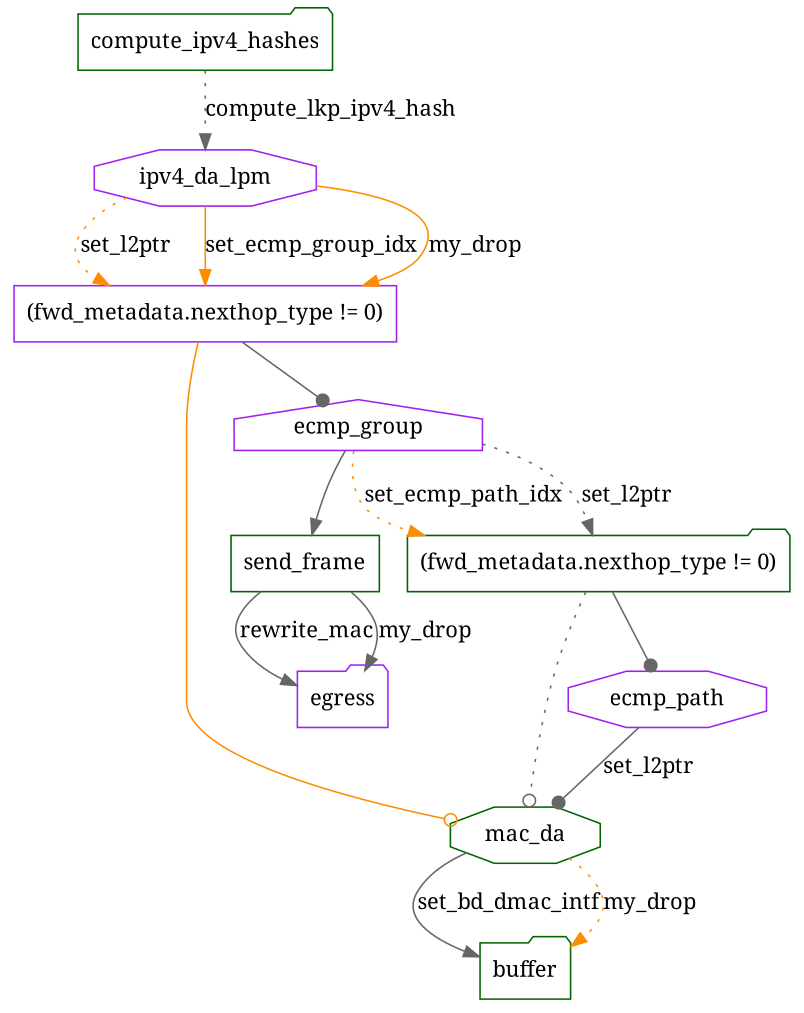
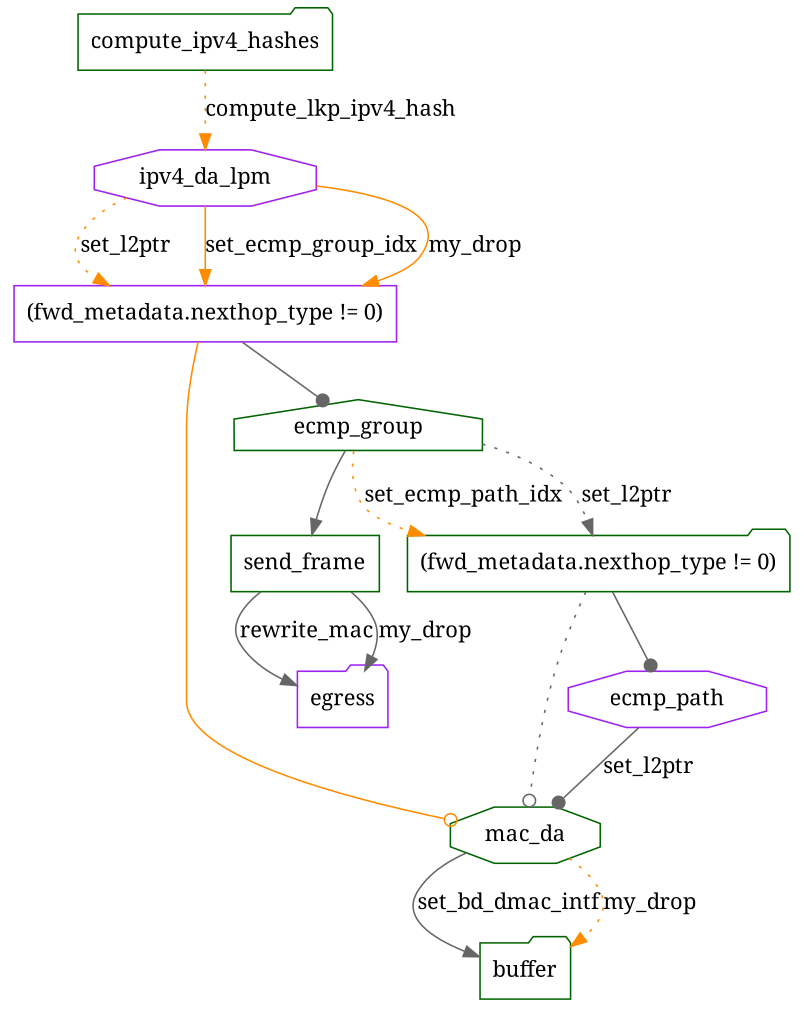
  digraph {
    fontname="Noto Serif"
    node [color=darkgreen fontname="Noto Serif" shape=folder]
    edge [arrowhead=normal color=gray40 fontname="Noto Serif" style=solid]
    send_frame [shape=box]
    egress [color=purple]
    ipv4_da_lpm [color=purple shape=octagon]
    compute_ipv4_hashes
    n5 [color=purple label="(fwd_metadata.nexthop_type != 0)" shape=box]
    mac_da [shape=octagon]
-   ecmp_group [color=purple shape=house]
+   ecmp_group [shape=house]
    buffer
    n9 [label="(fwd_metadata.nexthop_type != 0)"]
    ecmp_path [color=purple shape=octagon]
    send_frame -> egress [label=rewrite_mac]
    send_frame -> egress [label=my_drop]
    ipv4_da_lpm -> n5 [color=darkorange label=set_l2ptr style=dotted]
    ipv4_da_lpm -> n5 [color=darkorange label=set_ecmp_group_idx]
    ipv4_da_lpm -> n5 [color=darkorange label=my_drop]
-   compute_ipv4_hashes -> ipv4_da_lpm [label=compute_lkp_ipv4_hash style=dotted]
+   compute_ipv4_hashes -> ipv4_da_lpm [color=darkorange label=compute_lkp_ipv4_hash style=dotted]
    n5 -> mac_da [arrowhead=odot color=darkorange]
    n5 -> ecmp_group [arrowhead=dot]
    mac_da -> buffer [label=set_bd_dmac_intf]
    mac_da -> buffer [color=darkorange label=my_drop style=dotted]
    ecmp_group -> send_frame [arrowhead=""]
    ecmp_group -> n9 [color=darkorange label=set_ecmp_path_idx style=dotted]
    ecmp_group -> n9 [label=set_l2ptr style=dotted]
    n9 -> mac_da [arrowhead=odot style=dotted]
    n9 -> ecmp_path [arrowhead=dot]
    ecmp_path -> mac_da [arrowhead=dot label=set_l2ptr]
  }
